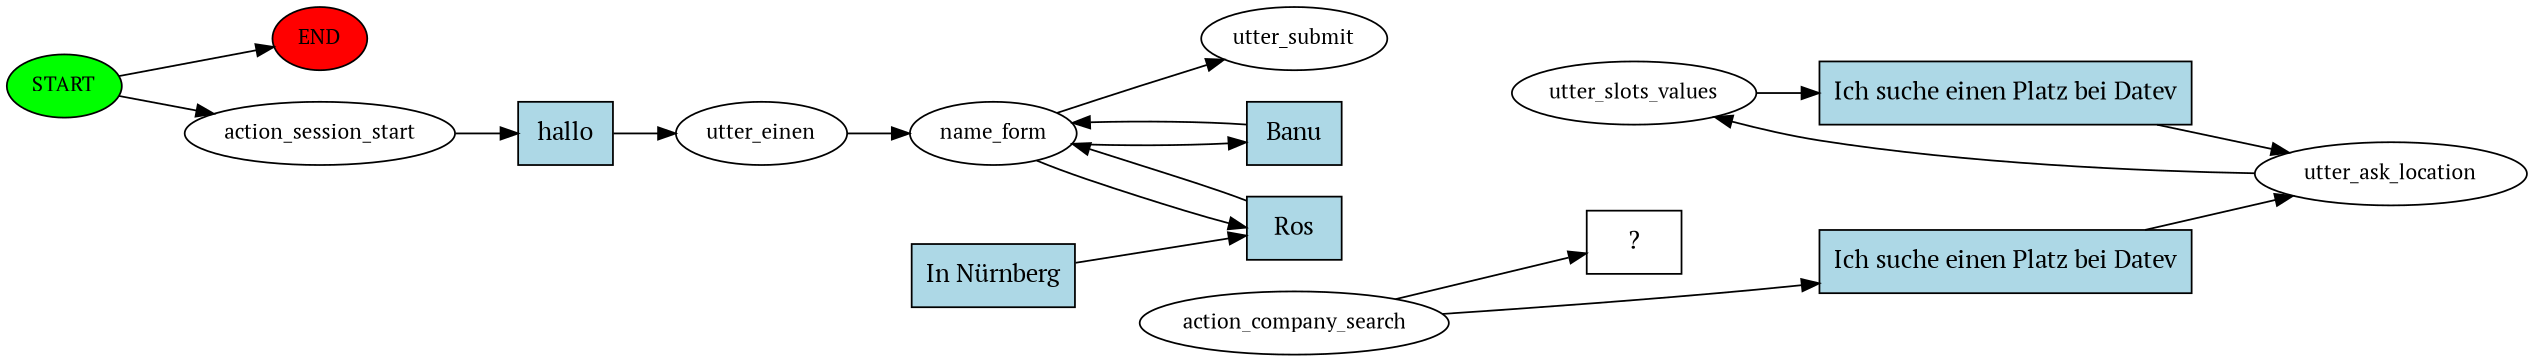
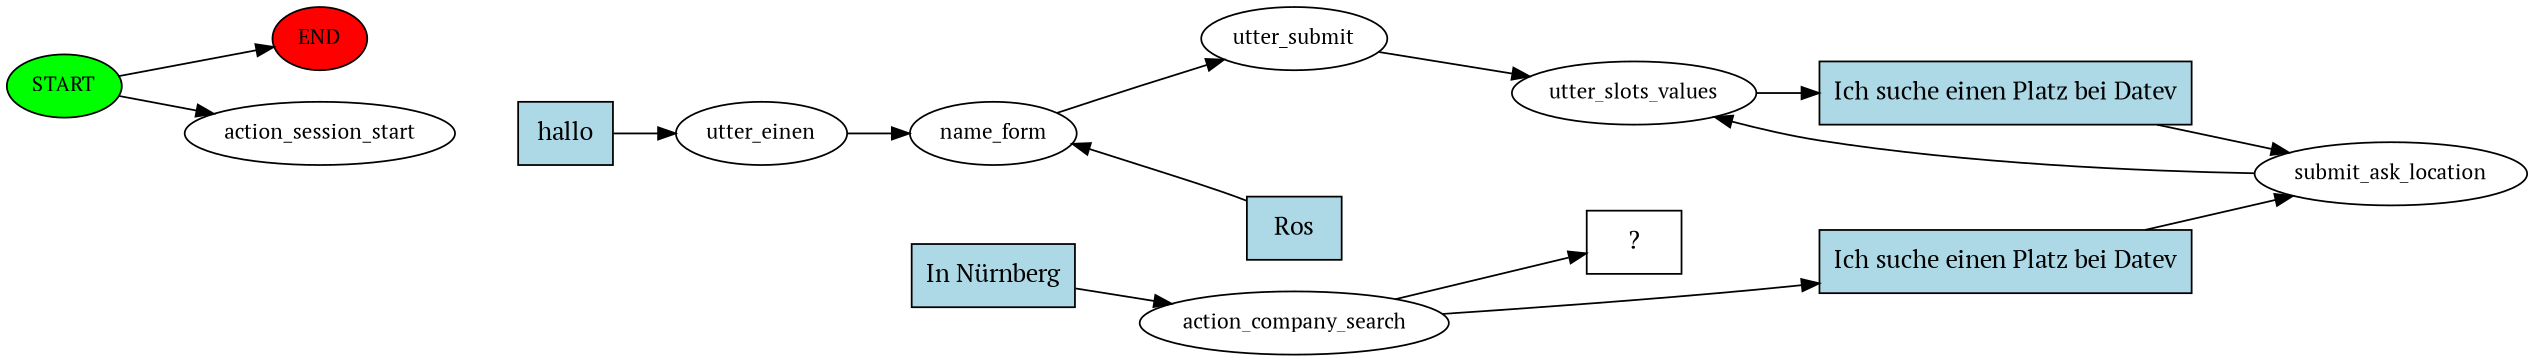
  digraph {
    fontname="PT Serif"
    rankdir=LR
    node [fontname="PT Serif" fontsize=12]
    edge [fontname="PT Serif"]
    n1 [fillcolor=green label=START style=filled]
    n2 [fillcolor=red label=END style=filled]
    n3 [label=action_session_start]
    n4 [fillcolor=lightblue label=hallo shape=rect style=filled fontsize=""]
    n5 [label=utter_einen]
    n6 [label=name_form]
    n7 [label=utter_submit]
-   n8 [fillcolor=lightblue label=Banu shape=rect style=filled fontsize=""]
    n9 [fillcolor=lightblue label=Ros shape=rect style=filled fontsize=""]
    n10 [label=utter_slots_values]
    n11 [fillcolor=lightblue label="Ich suche einen Platz bei Datev" shape=rect style=filled fontsize=""]
-   n12 [label=utter_ask_location]
+   n12 [label=submit_ask_location]
    n13 [fillcolor=lightblue label="In Nürnberg" shape=rect style=filled fontsize=""]
    n14 [label=action_company_search]
    n15 [label="  ?  " shape=rect fontsize=""]
    n16 [fillcolor=lightblue label="Ich suche einen Platz bei Datev" shape=rect style=filled fontsize=""]
    n1 -> n2
    n1 -> n3
-   n3 -> n4
    n4 -> n5
    n5 -> n6
    n6 -> n7
-   n6 -> n8
-   n6 -> n9
-   n8 -> n6
+   n7 -> n10
    n9 -> n6
    n10 -> n11
    n11 -> n12
    n12 -> n10
-   n13 -> n9
+   n13 -> n14
    n14 -> n15
    n14 -> n16
    n16 -> n12
  }
